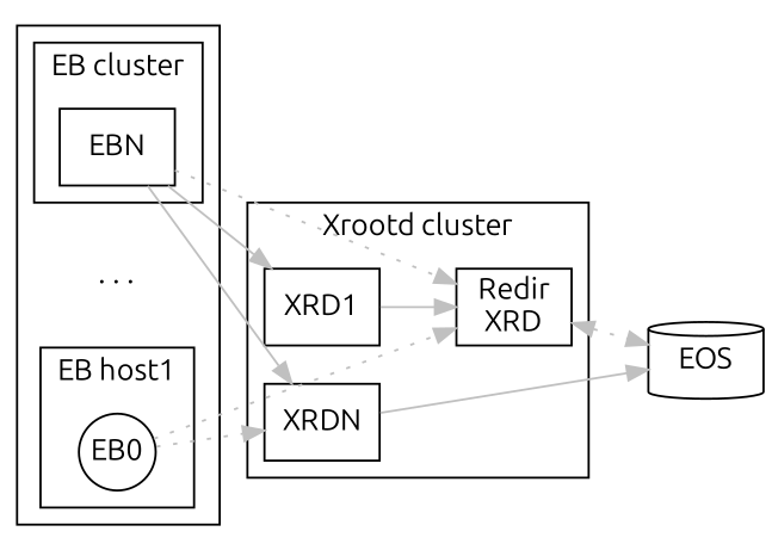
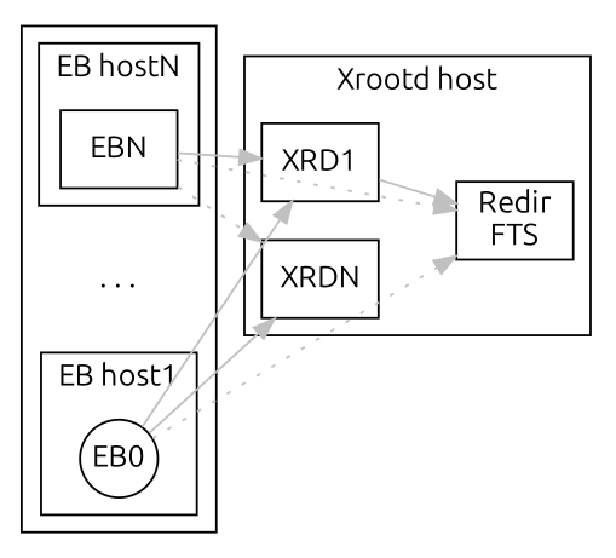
  digraph {
    fontname=Ubuntu
    rankdir=LR
    splines=line
    node [color=black fixedsize=true fontname=Ubuntu shape=box style=solid]
    edge [color=gray fontname=Ubuntu]
    n1 [label=EBN]
    n2 [label=". . ." shape=none]
    n3 [label=EB0 shape=circle]
-   n4 [label="Redir\nXRD"]
+   n4 [label="Redir\nFTS"]
    n5 [label=XRD1]
    n6 [label=XRDN]
-   n7 [label=EOS shape=cylinder]
    subgraph cluster_1 {
      subgraph cluster_2 {
-       label="EB cluster"
+       label="EB hostN"
        n1
      }
      subgraph cluster_3 {
        color=white
        n2
      }
      subgraph cluster_4 {
        label="EB host1"
        n3
      }
    }
    subgraph cluster_5 {
-     label="Xrootd cluster"
+     label="Xrootd host"
      n4
      n5
      n6
    }
    n1 -> n4 [style=dotted]
    n1 -> n5
-   n1 -> n6
+   n1 -> n6 [style=dotted]
    n2 -> n4 [style=invis]
    n2 -> n5 [style=invis]
    n2 -> n6 [style=invis]
    n3 -> n4 [style=dotted]
-   n3 -> n6 [style=dotted]
-   n4 -> n7 [dir=both style=dotted]
+   n3 -> n5
+   n3 -> n6
    n5 -> n4
-   n6 -> n7
  }
